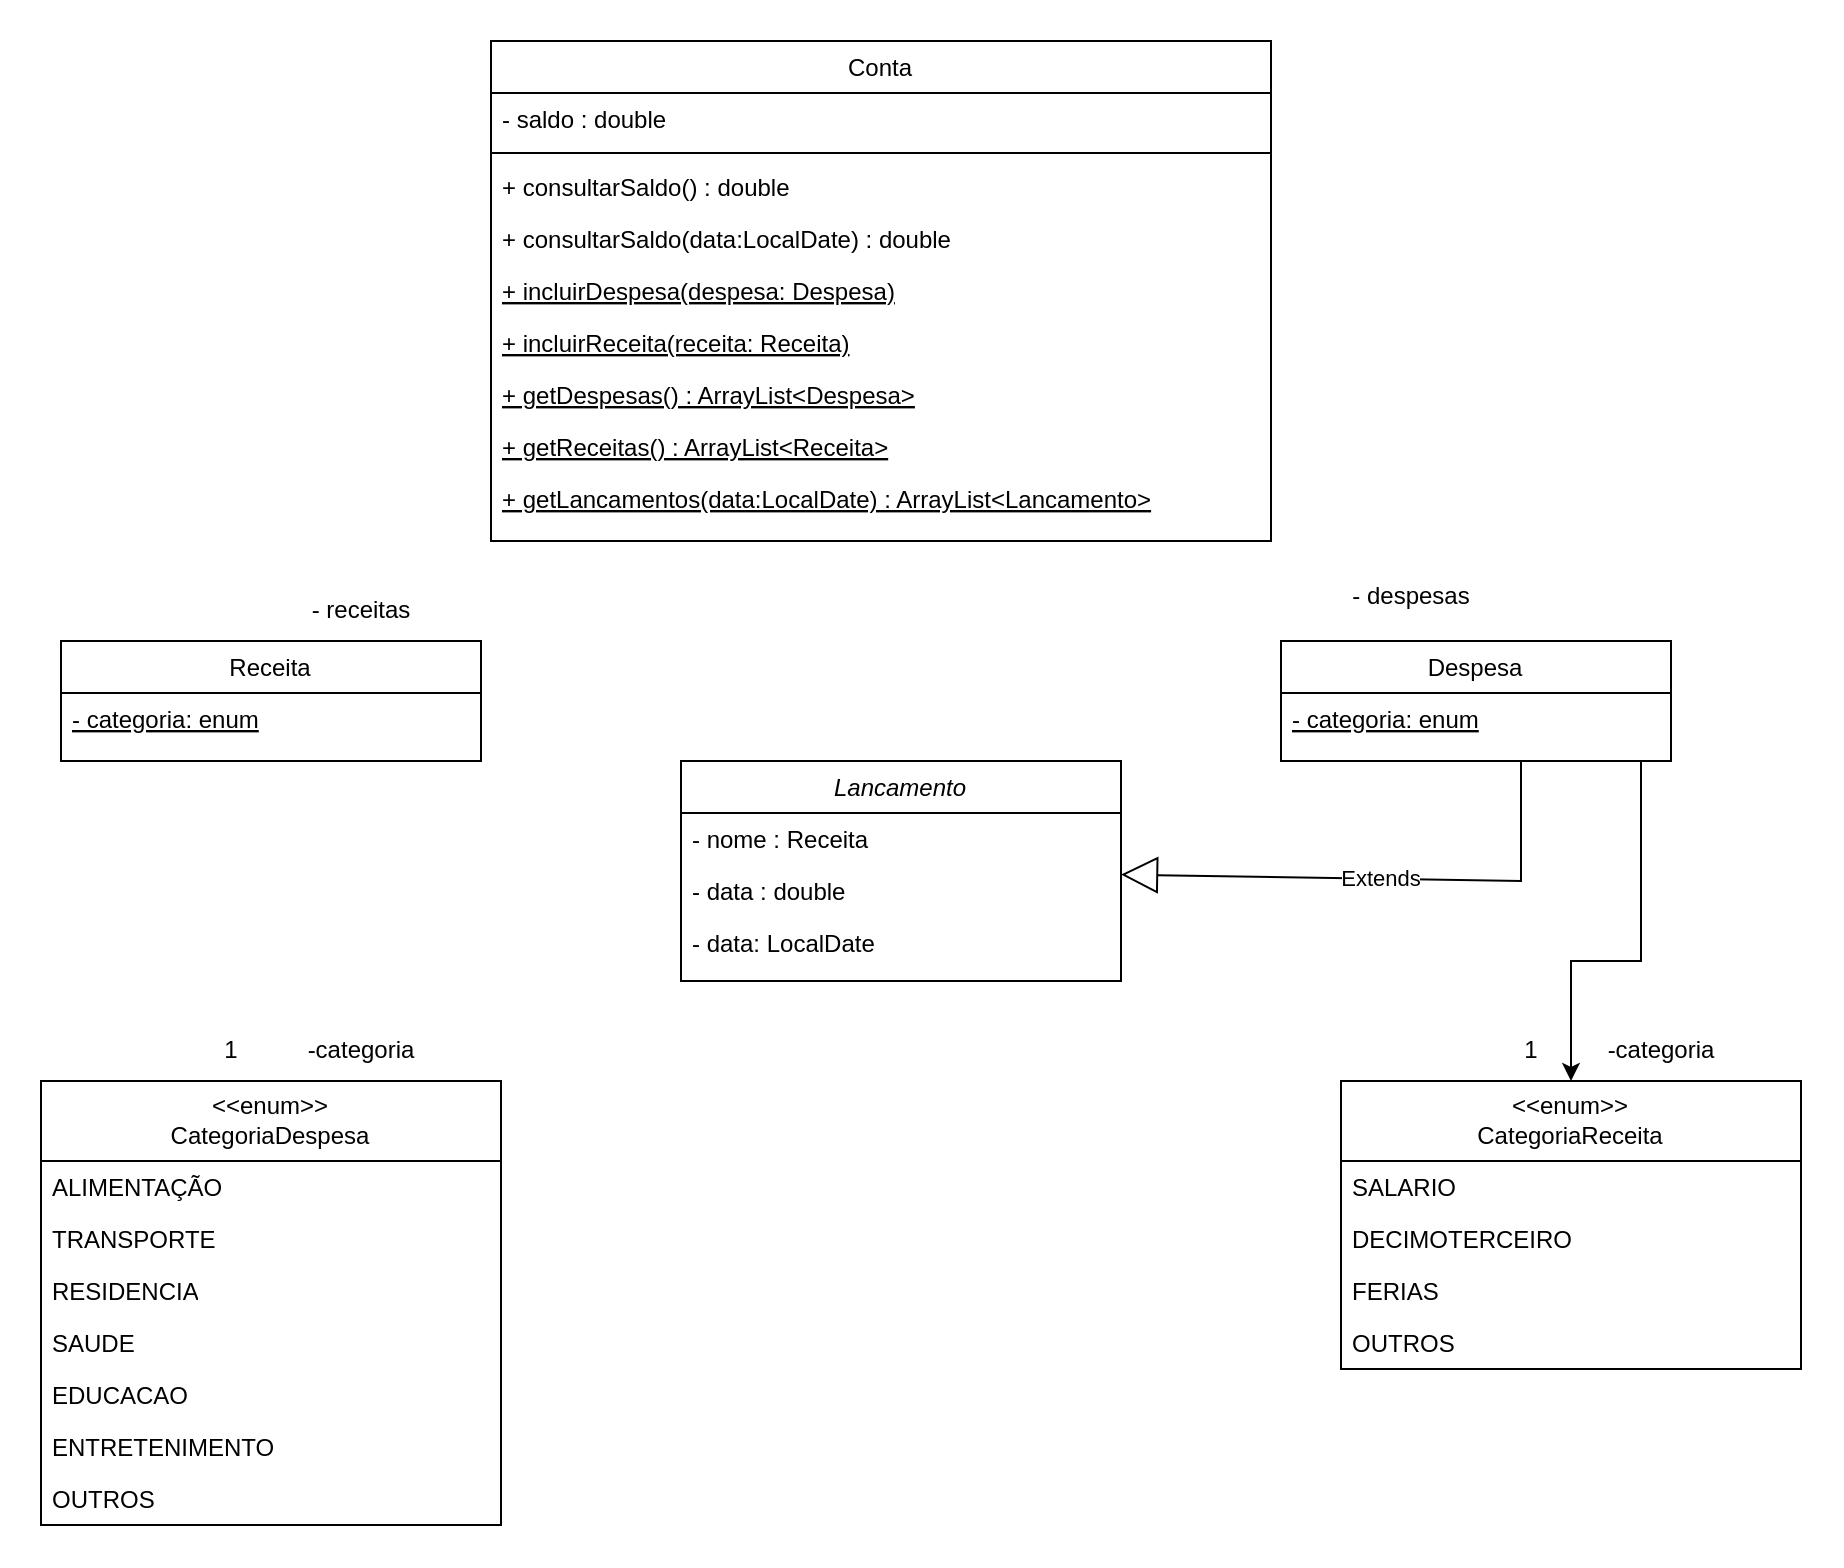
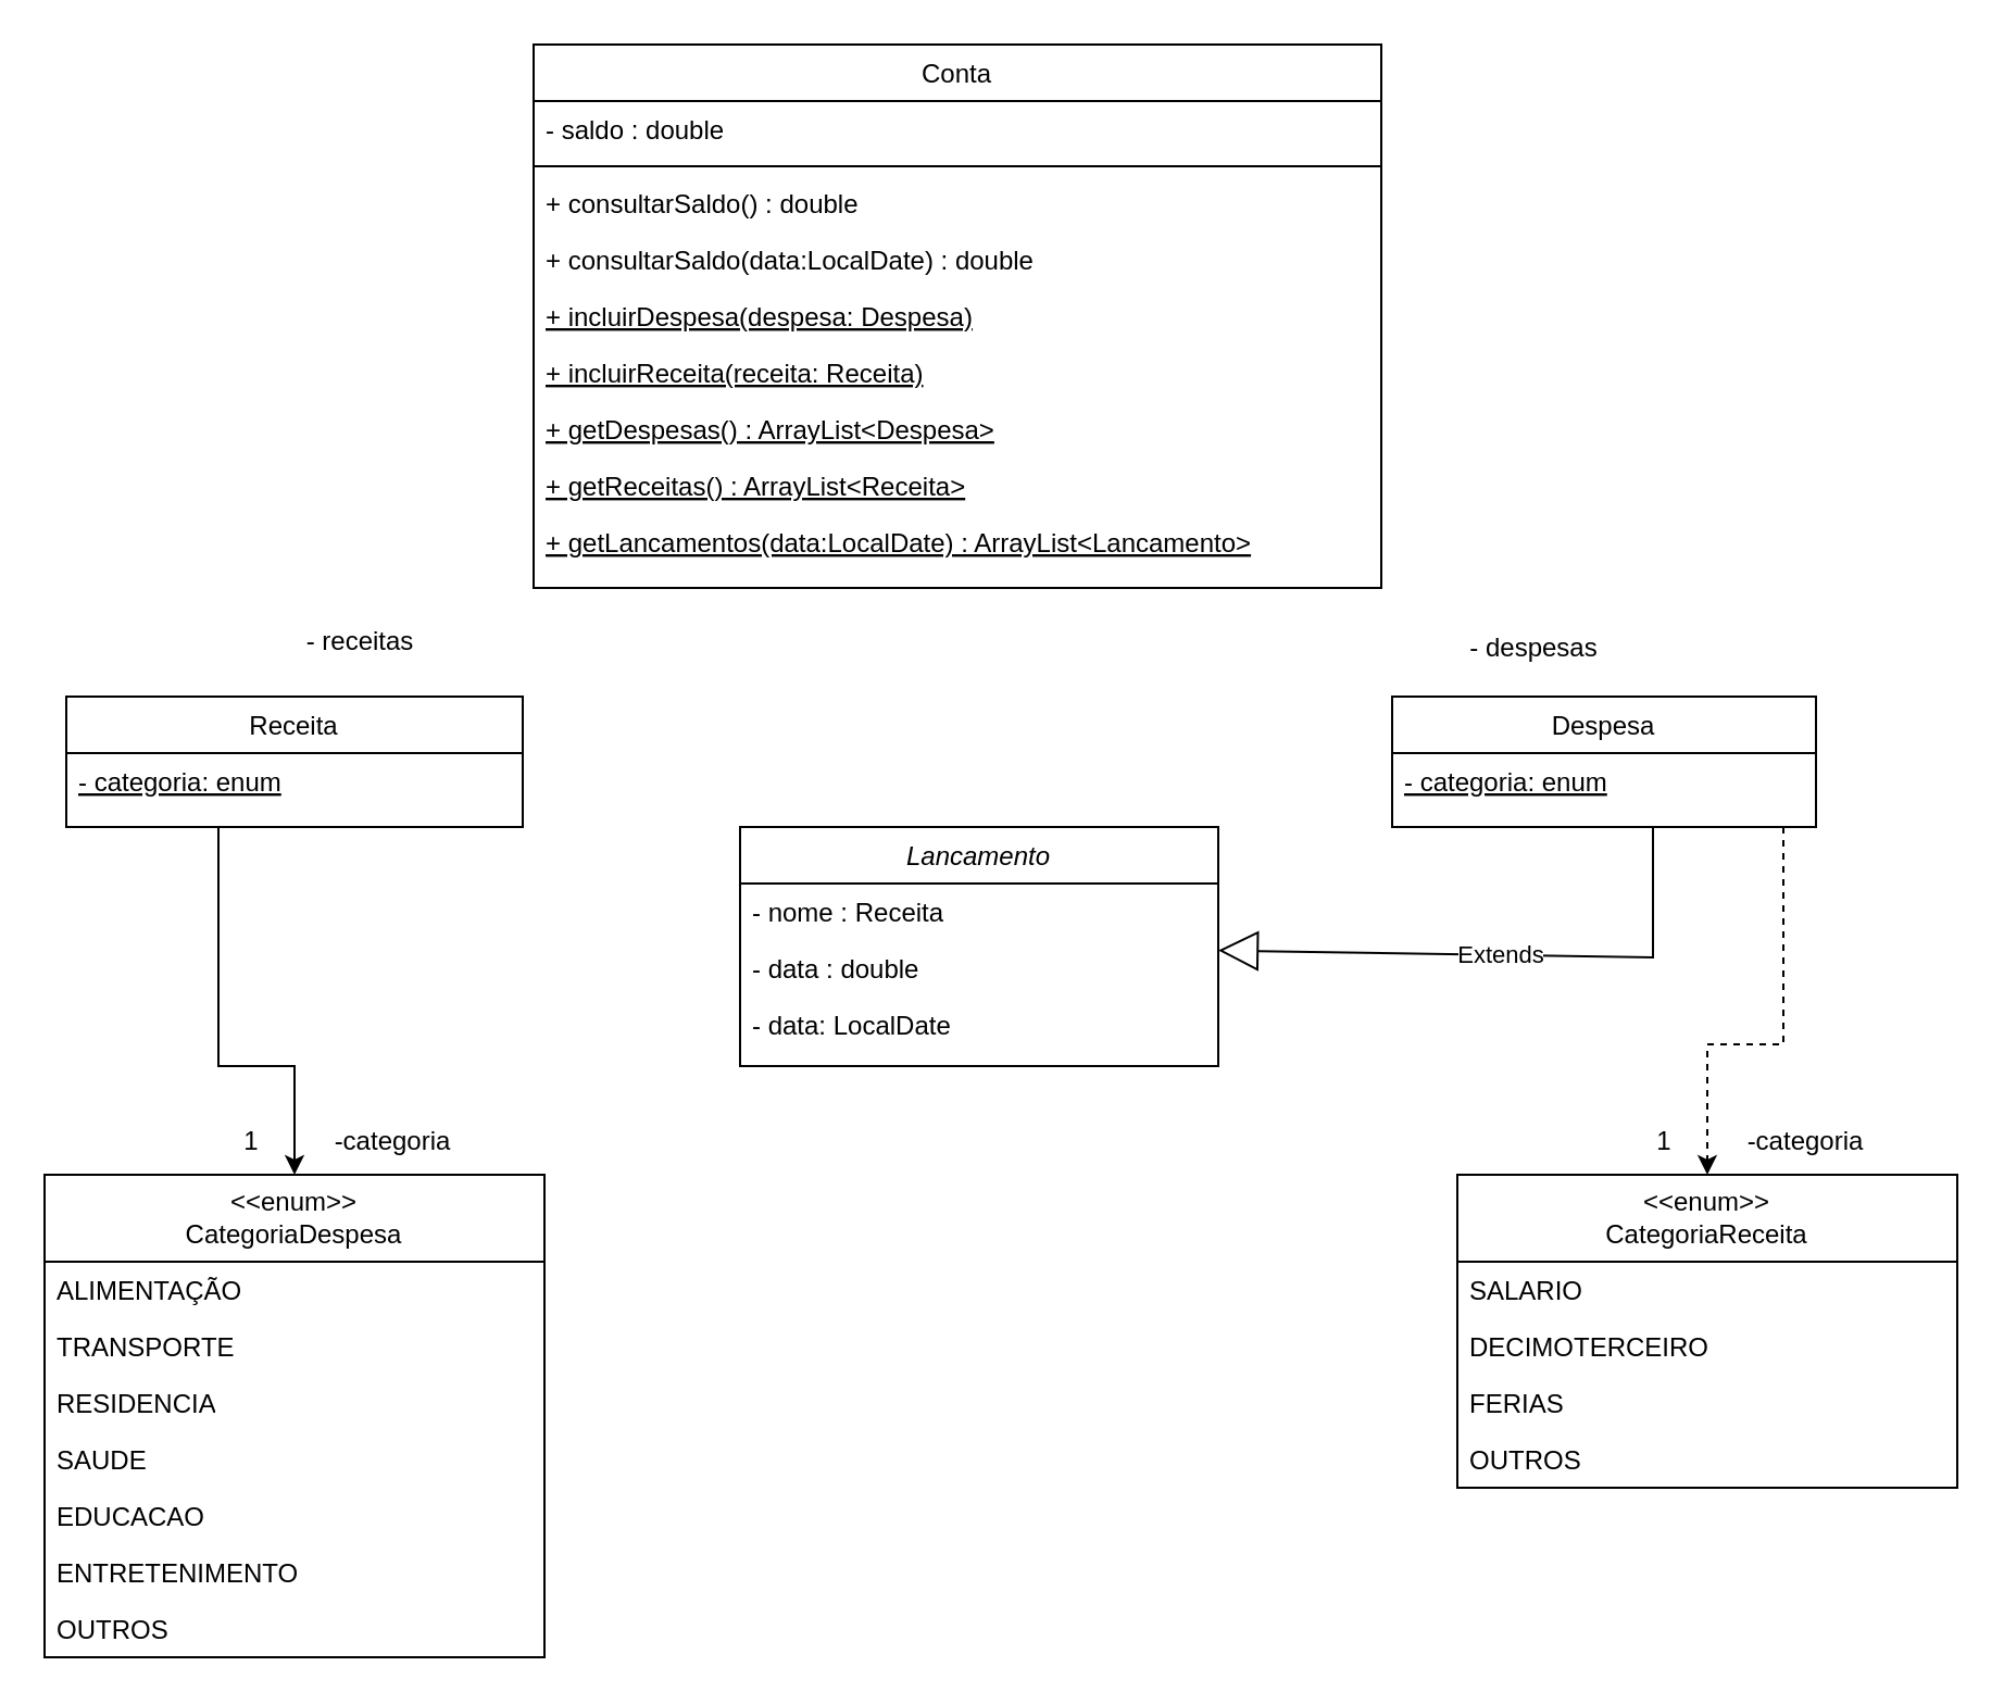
  <mxCell id="0" />
  <mxCell id="1" parent="0" />
  <mxCell id="2" value="Lancamento" style="swimlane;fontStyle=2;align=center;verticalAlign=top;childLayout=stackLayout;horizontal=1;startSize=26;horizontalStack=0;resizeParent=1;resizeLast=0;collapsible=1;marginBottom=0;rounded=0;shadow=0;strokeWidth=1;" parent="1" vertex="1"><mxGeometry x="340" y="380" width="220" height="110" as="geometry"><mxRectangle x="230" y="140" width="160" height="26" as="alternateBounds" /></mxGeometry></mxCell>
  <mxCell id="3" value="- nome : Receita" style="text;align=left;verticalAlign=top;spacingLeft=4;spacingRight=4;overflow=hidden;rotatable=0;points=[[0,0.5],[1,0.5]];portConstraint=eastwest;" parent="2" vertex="1"><mxGeometry y="26" width="220" height="26" as="geometry" /></mxCell>
  <mxCell id="4" value="- data : double" style="text;align=left;verticalAlign=top;spacingLeft=4;spacingRight=4;overflow=hidden;rotatable=0;points=[[0,0.5],[1,0.5]];portConstraint=eastwest;rounded=0;shadow=0;html=0;" parent="2" vertex="1"><mxGeometry y="52" width="220" height="26" as="geometry" /></mxCell>
  <mxCell id="5" value="- data: LocalDate" style="text;align=left;verticalAlign=top;spacingLeft=4;spacingRight=4;overflow=hidden;rotatable=0;points=[[0,0.5],[1,0.5]];portConstraint=eastwest;rounded=0;shadow=0;html=0;" vertex="1" parent="2"><mxGeometry y="78" width="220" height="26" as="geometry" /></mxCell>
+ <mxCell id="6" style="edgeStyle=orthogonalEdgeStyle;rounded=0;orthogonalLoop=1;jettySize=auto;html=1;entryX=0.5;entryY=0;entryDx=0;entryDy=0;" edge="1" parent="1" source="7" target="22"><mxGeometry relative="1" as="geometry"><Array as="points"><mxPoint x="100" y="490" /><mxPoint x="135" y="490" /></Array></mxGeometry></mxCell>
  <mxCell id="7" value="Receita" style="swimlane;fontStyle=0;align=center;verticalAlign=top;childLayout=stackLayout;horizontal=1;startSize=26;horizontalStack=0;resizeParent=1;resizeLast=0;collapsible=1;marginBottom=0;rounded=0;shadow=0;strokeWidth=1;" parent="1" vertex="1"><mxGeometry x="30" y="320" width="210" height="60" as="geometry"><mxRectangle x="130" y="380" width="160" height="26" as="alternateBounds" /></mxGeometry></mxCell>
  <mxCell id="8" value="- categoria: enum" style="text;align=left;verticalAlign=top;spacingLeft=4;spacingRight=4;overflow=hidden;rotatable=0;points=[[0,0.5],[1,0.5]];portConstraint=eastwest;fontStyle=4" parent="7" vertex="1"><mxGeometry y="26" width="210" height="26" as="geometry" /></mxCell>
- <mxCell id="9" style="edgeStyle=orthogonalEdgeStyle;rounded=0;orthogonalLoop=1;jettySize=auto;html=1;" edge="1" parent="1" source="10" target="30"><mxGeometry relative="1" as="geometry"><Array as="points"><mxPoint x="820" y="480" /><mxPoint x="785" y="480" /></Array></mxGeometry></mxCell>
+ <mxCell id="9" style="edgeStyle=orthogonalEdgeStyle;rounded=0;orthogonalLoop=1;jettySize=auto;html=1;dashed=1;" edge="1" parent="1" source="10" target="30"><mxGeometry relative="1" as="geometry"><Array as="points"><mxPoint x="820" y="480" /><mxPoint x="785" y="480" /></Array></mxGeometry></mxCell>
  <mxCell id="10" value="Despesa" style="swimlane;fontStyle=0;align=center;verticalAlign=top;childLayout=stackLayout;horizontal=1;startSize=26;horizontalStack=0;resizeParent=1;resizeLast=0;collapsible=1;marginBottom=0;rounded=0;shadow=0;strokeWidth=1;" parent="1" vertex="1"><mxGeometry x="640" y="320" width="195" height="60" as="geometry"><mxRectangle x="340" y="380" width="170" height="26" as="alternateBounds" /></mxGeometry></mxCell>
  <mxCell id="11" value="- categoria: enum" style="text;align=left;verticalAlign=top;spacingLeft=4;spacingRight=4;overflow=hidden;rotatable=0;points=[[0,0.5],[1,0.5]];portConstraint=eastwest;fontStyle=4" parent="10" vertex="1"><mxGeometry y="26" width="195" height="26" as="geometry" /></mxCell>
  <mxCell id="12" value="Conta" style="swimlane;fontStyle=0;align=center;verticalAlign=top;childLayout=stackLayout;horizontal=1;startSize=26;horizontalStack=0;resizeParent=1;resizeLast=0;collapsible=1;marginBottom=0;rounded=0;shadow=0;strokeWidth=1;" parent="1" vertex="1"><mxGeometry x="245" y="20" width="390" height="250" as="geometry"><mxRectangle x="550" y="140" width="160" height="26" as="alternateBounds" /></mxGeometry></mxCell>
  <mxCell id="13" value="- saldo : double" style="text;align=left;verticalAlign=top;spacingLeft=4;spacingRight=4;overflow=hidden;rotatable=0;points=[[0,0.5],[1,0.5]];portConstraint=eastwest;rounded=0;shadow=0;html=0;" parent="12" vertex="1"><mxGeometry y="26" width="390" height="26" as="geometry" /></mxCell>
  <mxCell id="14" value="" style="line;html=1;strokeWidth=1;align=left;verticalAlign=middle;spacingTop=-1;spacingLeft=3;spacingRight=3;rotatable=0;labelPosition=right;points=[];portConstraint=eastwest;" parent="12" vertex="1"><mxGeometry y="52" width="390" height="8" as="geometry" /></mxCell>
  <mxCell id="15" value="+ consultarSaldo() : double" style="text;align=left;verticalAlign=top;spacingLeft=4;spacingRight=4;overflow=hidden;rotatable=0;points=[[0,0.5],[1,0.5]];portConstraint=eastwest;" vertex="1" parent="12"><mxGeometry y="60" width="390" height="26" as="geometry" /></mxCell>
  <mxCell id="16" value="+ consultarSaldo(data:LocalDate) : double" style="text;align=left;verticalAlign=top;spacingLeft=4;spacingRight=4;overflow=hidden;rotatable=0;points=[[0,0.5],[1,0.5]];portConstraint=eastwest;" parent="12" vertex="1"><mxGeometry y="86" width="390" height="26" as="geometry" /></mxCell>
  <mxCell id="17" value="+ incluirDespesa(despesa: Despesa)" style="text;align=left;verticalAlign=top;spacingLeft=4;spacingRight=4;overflow=hidden;rotatable=0;points=[[0,0.5],[1,0.5]];portConstraint=eastwest;fontStyle=4" vertex="1" parent="12"><mxGeometry y="112" width="390" height="26" as="geometry" /></mxCell>
  <mxCell id="18" value="+ incluirReceita(receita: Receita)" style="text;align=left;verticalAlign=top;spacingLeft=4;spacingRight=4;overflow=hidden;rotatable=0;points=[[0,0.5],[1,0.5]];portConstraint=eastwest;fontStyle=4" parent="12" vertex="1"><mxGeometry y="138" width="390" height="26" as="geometry" /></mxCell>
  <mxCell id="19" value="+ getDespesas() : ArrayList&lt;Despesa&gt;" style="text;align=left;verticalAlign=top;spacingLeft=4;spacingRight=4;overflow=hidden;rotatable=0;points=[[0,0.5],[1,0.5]];portConstraint=eastwest;fontStyle=4" parent="12" vertex="1"><mxGeometry y="164" width="390" height="26" as="geometry" /></mxCell>
  <mxCell id="20" value="+ getReceitas() : ArrayList&lt;Receita&gt;" style="text;align=left;verticalAlign=top;spacingLeft=4;spacingRight=4;overflow=hidden;rotatable=0;points=[[0,0.5],[1,0.5]];portConstraint=eastwest;fontStyle=4" vertex="1" parent="12"><mxGeometry y="190" width="390" height="26" as="geometry" /></mxCell>
  <mxCell id="21" value="+ getLancamentos(data:LocalDate) : ArrayList&lt;Lancamento&gt;" style="text;align=left;verticalAlign=top;spacingLeft=4;spacingRight=4;overflow=hidden;rotatable=0;points=[[0,0.5],[1,0.5]];portConstraint=eastwest;fontStyle=4" parent="12" vertex="1"><mxGeometry y="216" width="390" height="26" as="geometry" /></mxCell>
  <mxCell id="22" value="&lt;div&gt;&amp;lt;&amp;lt;enum&amp;gt;&amp;gt;&lt;/div&gt;&lt;div&gt;CategoriaDespesa&lt;br&gt;&lt;/div&gt;" style="swimlane;fontStyle=0;childLayout=stackLayout;horizontal=1;startSize=40;fillColor=none;horizontalStack=0;resizeParent=1;resizeParentMax=0;resizeLast=0;collapsible=1;marginBottom=0;whiteSpace=wrap;html=1;" vertex="1" parent="1"><mxGeometry x="20" y="540" width="230" height="222" as="geometry" /></mxCell>
  <mxCell id="23" value="ALIMENTAÇÃO" style="text;strokeColor=none;fillColor=none;align=left;verticalAlign=top;spacingLeft=4;spacingRight=4;overflow=hidden;rotatable=0;points=[[0,0.5],[1,0.5]];portConstraint=eastwest;whiteSpace=wrap;html=1;" vertex="1" parent="22"><mxGeometry y="40" width="230" height="26" as="geometry" /></mxCell>
  <mxCell id="24" value="TRANSPORTE" style="text;strokeColor=none;fillColor=none;align=left;verticalAlign=top;spacingLeft=4;spacingRight=4;overflow=hidden;rotatable=0;points=[[0,0.5],[1,0.5]];portConstraint=eastwest;whiteSpace=wrap;html=1;" vertex="1" parent="22"><mxGeometry y="66" width="230" height="26" as="geometry" /></mxCell>
  <mxCell id="25" value="RESIDENCIA" style="text;strokeColor=none;fillColor=none;align=left;verticalAlign=top;spacingLeft=4;spacingRight=4;overflow=hidden;rotatable=0;points=[[0,0.5],[1,0.5]];portConstraint=eastwest;whiteSpace=wrap;html=1;" vertex="1" parent="22"><mxGeometry y="92" width="230" height="26" as="geometry" /></mxCell>
  <mxCell id="26" value="SAUDE" style="text;strokeColor=none;fillColor=none;align=left;verticalAlign=top;spacingLeft=4;spacingRight=4;overflow=hidden;rotatable=0;points=[[0,0.5],[1,0.5]];portConstraint=eastwest;whiteSpace=wrap;html=1;" vertex="1" parent="22"><mxGeometry y="118" width="230" height="26" as="geometry" /></mxCell>
  <mxCell id="27" value="EDUCACAO" style="text;strokeColor=none;fillColor=none;align=left;verticalAlign=top;spacingLeft=4;spacingRight=4;overflow=hidden;rotatable=0;points=[[0,0.5],[1,0.5]];portConstraint=eastwest;whiteSpace=wrap;html=1;" vertex="1" parent="22"><mxGeometry y="144" width="230" height="26" as="geometry" /></mxCell>
  <mxCell id="28" value="ENTRETENIMENTO" style="text;strokeColor=none;fillColor=none;align=left;verticalAlign=top;spacingLeft=4;spacingRight=4;overflow=hidden;rotatable=0;points=[[0,0.5],[1,0.5]];portConstraint=eastwest;whiteSpace=wrap;html=1;" vertex="1" parent="22"><mxGeometry y="170" width="230" height="26" as="geometry" /></mxCell>
  <mxCell id="29" value="OUTROS" style="text;strokeColor=none;fillColor=none;align=left;verticalAlign=top;spacingLeft=4;spacingRight=4;overflow=hidden;rotatable=0;points=[[0,0.5],[1,0.5]];portConstraint=eastwest;whiteSpace=wrap;html=1;" vertex="1" parent="22"><mxGeometry y="196" width="230" height="26" as="geometry" /></mxCell>
  <mxCell id="30" value="&lt;div&gt;&amp;lt;&amp;lt;enum&amp;gt;&amp;gt;&lt;/div&gt;&lt;div&gt;CategoriaReceita&lt;br&gt;&lt;/div&gt;" style="swimlane;fontStyle=0;childLayout=stackLayout;horizontal=1;startSize=40;fillColor=none;horizontalStack=0;resizeParent=1;resizeParentMax=0;resizeLast=0;collapsible=1;marginBottom=0;whiteSpace=wrap;html=1;" vertex="1" parent="1"><mxGeometry x="670" y="540" width="230" height="144" as="geometry" /></mxCell>
  <mxCell id="31" value="SALARIO" style="text;strokeColor=none;fillColor=none;align=left;verticalAlign=top;spacingLeft=4;spacingRight=4;overflow=hidden;rotatable=0;points=[[0,0.5],[1,0.5]];portConstraint=eastwest;whiteSpace=wrap;html=1;" vertex="1" parent="30"><mxGeometry y="40" width="230" height="26" as="geometry" /></mxCell>
  <mxCell id="32" value="DECIMOTERCEIRO" style="text;strokeColor=none;fillColor=none;align=left;verticalAlign=top;spacingLeft=4;spacingRight=4;overflow=hidden;rotatable=0;points=[[0,0.5],[1,0.5]];portConstraint=eastwest;whiteSpace=wrap;html=1;" vertex="1" parent="30"><mxGeometry y="66" width="230" height="26" as="geometry" /></mxCell>
  <mxCell id="33" value="FERIAS" style="text;strokeColor=none;fillColor=none;align=left;verticalAlign=top;spacingLeft=4;spacingRight=4;overflow=hidden;rotatable=0;points=[[0,0.5],[1,0.5]];portConstraint=eastwest;whiteSpace=wrap;html=1;" vertex="1" parent="30"><mxGeometry y="92" width="230" height="26" as="geometry" /></mxCell>
  <mxCell id="34" value="OUTROS" style="text;strokeColor=none;fillColor=none;align=left;verticalAlign=top;spacingLeft=4;spacingRight=4;overflow=hidden;rotatable=0;points=[[0,0.5],[1,0.5]];portConstraint=eastwest;whiteSpace=wrap;html=1;" vertex="1" parent="30"><mxGeometry y="118" width="230" height="26" as="geometry" /></mxCell>
  <mxCell id="35" value="Extends" style="endArrow=block;endSize=16;endFill=0;html=1;rounded=0;" edge="1" parent="1" target="2"><mxGeometry width="160" relative="1" as="geometry"><mxPoint x="760" y="380" as="sourcePoint" /><mxPoint x="770" y="440" as="targetPoint" /><Array as="points"><mxPoint x="760" y="440" /></Array></mxGeometry></mxCell>
  <mxCell id="36" value="1" style="text;html=1;align=center;verticalAlign=middle;resizable=0;points=[];autosize=1;strokeColor=none;fillColor=none;" vertex="1" parent="1"><mxGeometry x="750" y="510" width="30" height="30" as="geometry" /></mxCell>
  <mxCell id="37" value="-categoria" style="text;html=1;align=center;verticalAlign=middle;resizable=0;points=[];autosize=1;strokeColor=none;fillColor=none;" vertex="1" parent="1"><mxGeometry x="790" y="510" width="80" height="30" as="geometry" /></mxCell>
  <mxCell id="38" value="-categoria" style="text;html=1;align=center;verticalAlign=middle;resizable=0;points=[];autosize=1;strokeColor=none;fillColor=none;" vertex="1" parent="1"><mxGeometry x="140" y="510" width="80" height="30" as="geometry" /></mxCell>
  <mxCell id="39" value="1" style="text;html=1;align=center;verticalAlign=middle;resizable=0;points=[];autosize=1;strokeColor=none;fillColor=none;" vertex="1" parent="1"><mxGeometry x="100" y="510" width="30" height="30" as="geometry" /></mxCell>
- <mxCell id="40" value="- receitas" style="text;html=1;align=center;verticalAlign=middle;resizable=0;points=[];autosize=1;strokeColor=none;fillColor=none;" vertex="1" parent="1"><mxGeometry x="145" y="290" width="70" height="30" as="geometry" /></mxCell>
+ <mxCell id="40" value="- receitas" style="text;html=1;align=center;verticalAlign=middle;resizable=0;points=[];autosize=1;strokeColor=none;fillColor=none;" vertex="1" parent="1"><mxGeometry x="130" y="280" width="70" height="30" as="geometry" /></mxCell>
  <mxCell id="41" value="- despesas" style="text;html=1;align=center;verticalAlign=middle;resizable=0;points=[];autosize=1;strokeColor=none;fillColor=none;" vertex="1" parent="1"><mxGeometry x="660" y="283" width="90" height="30" as="geometry" /></mxCell>
